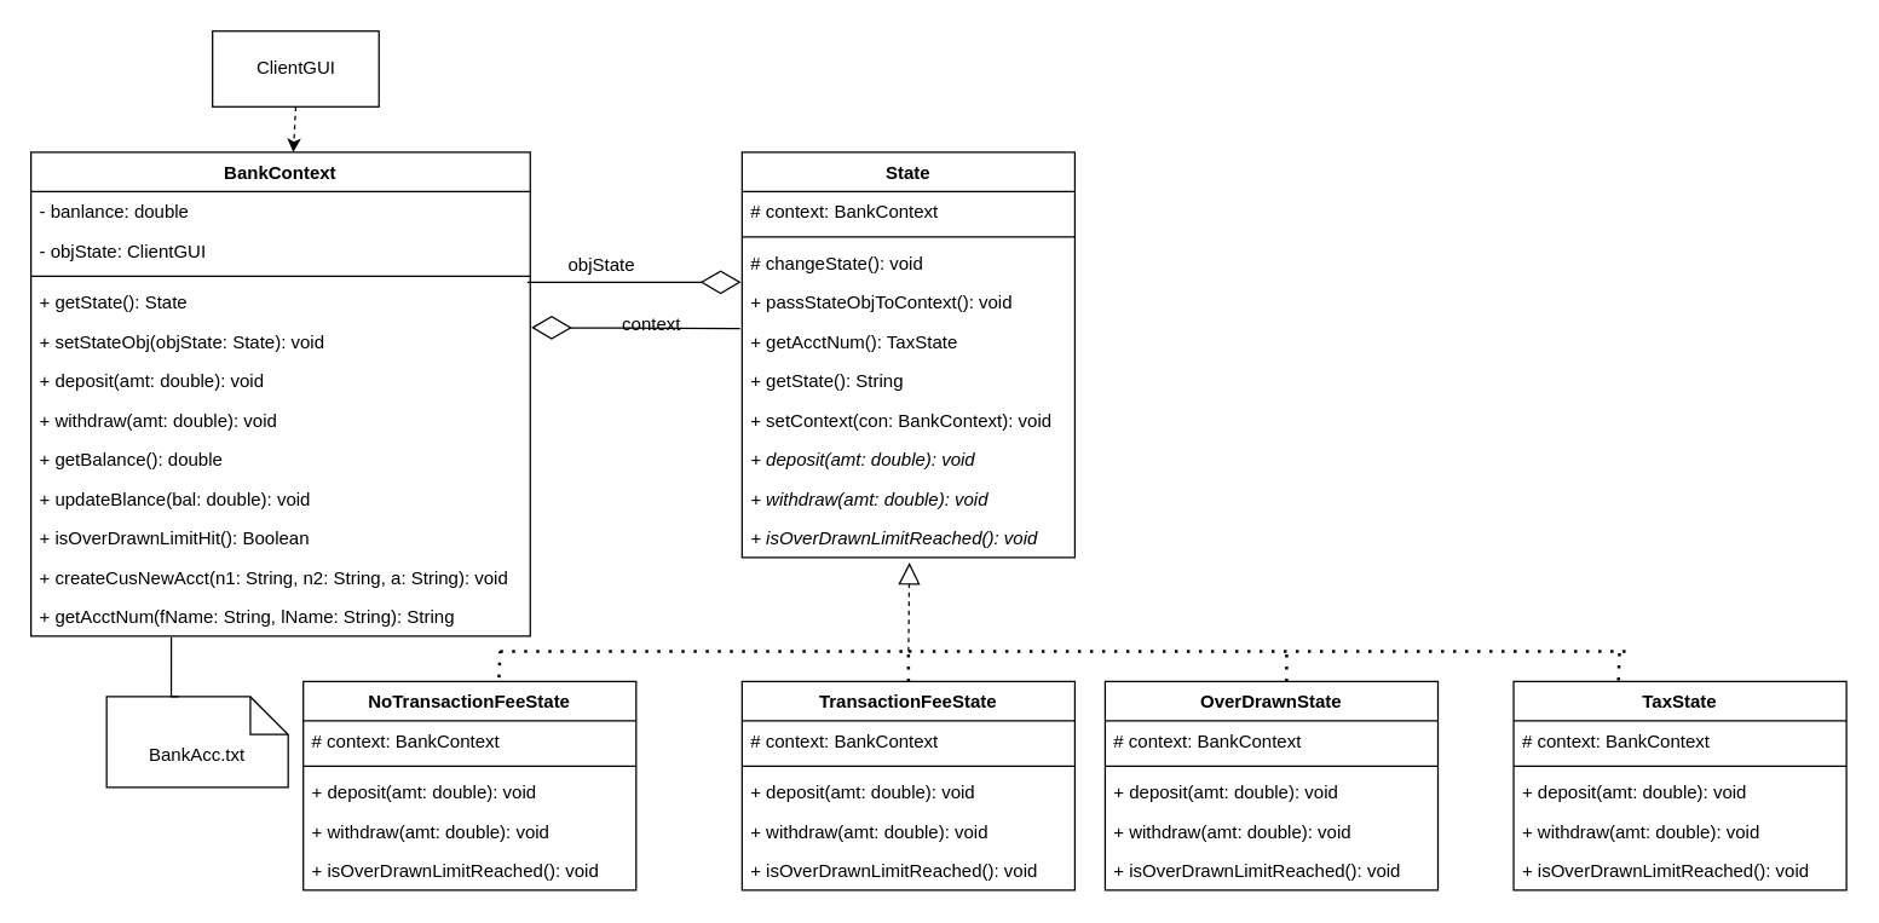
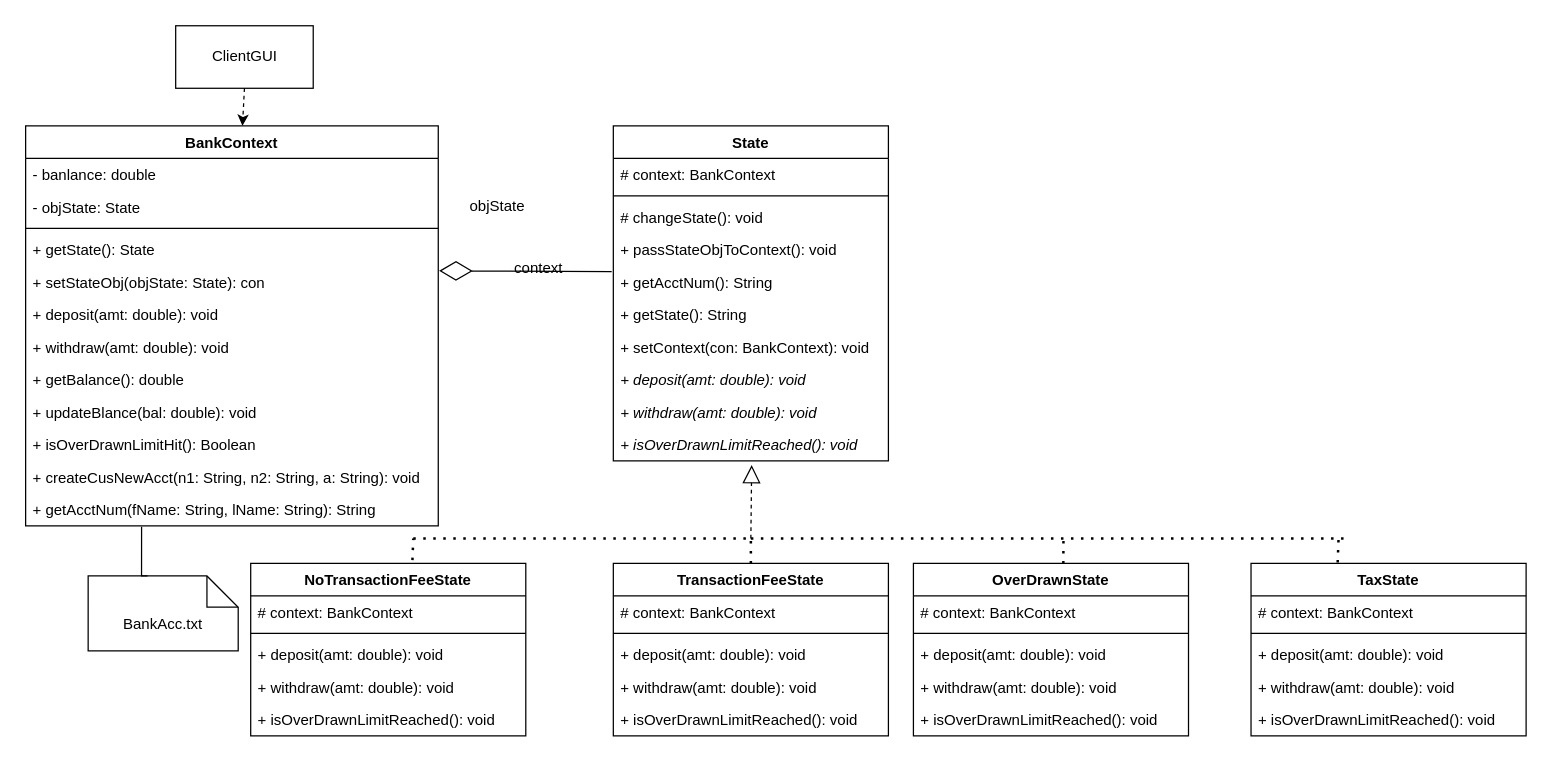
  <mxCell id="0" />
  <mxCell id="1" parent="0" />
  <mxCell id="2" value="ClientGUI" style="html=1;" vertex="1" parent="1"><mxGeometry x="140" y="20" width="110" height="50" as="geometry" /></mxCell>
  <mxCell id="3" value="BankContext" style="swimlane;fontStyle=1;align=center;verticalAlign=top;childLayout=stackLayout;horizontal=1;startSize=26;horizontalStack=0;resizeParent=1;resizeParentMax=0;resizeLast=0;collapsible=1;marginBottom=0;" vertex="1" parent="1"><mxGeometry x="20" y="100" width="330" height="320" as="geometry" /></mxCell>
  <mxCell id="4" value="- banlance: double" style="text;strokeColor=none;fillColor=none;align=left;verticalAlign=top;spacingLeft=4;spacingRight=4;overflow=hidden;rotatable=0;points=[[0,0.5],[1,0.5]];portConstraint=eastwest;" vertex="1" parent="3"><mxGeometry y="26" width="330" height="26" as="geometry" /></mxCell>
- <mxCell id="5" value="- objState: ClientGUI" style="text;strokeColor=none;fillColor=none;align=left;verticalAlign=top;spacingLeft=4;spacingRight=4;overflow=hidden;rotatable=0;points=[[0,0.5],[1,0.5]];portConstraint=eastwest;" vertex="1" parent="3"><mxGeometry y="52" width="330" height="26" as="geometry" /></mxCell>
+ <mxCell id="5" value="- objState: State" style="text;strokeColor=none;fillColor=none;align=left;verticalAlign=top;spacingLeft=4;spacingRight=4;overflow=hidden;rotatable=0;points=[[0,0.5],[1,0.5]];portConstraint=eastwest;" vertex="1" parent="3"><mxGeometry y="52" width="330" height="26" as="geometry" /></mxCell>
  <mxCell id="6" value="" style="line;strokeWidth=1;fillColor=none;align=left;verticalAlign=middle;spacingTop=-1;spacingLeft=3;spacingRight=3;rotatable=0;labelPosition=right;points=[];portConstraint=eastwest;strokeColor=inherit;" vertex="1" parent="3"><mxGeometry y="78" width="330" height="8" as="geometry" /></mxCell>
  <mxCell id="7" value="+ getState(): State" style="text;strokeColor=none;fillColor=none;align=left;verticalAlign=top;spacingLeft=4;spacingRight=4;overflow=hidden;rotatable=0;points=[[0,0.5],[1,0.5]];portConstraint=eastwest;" vertex="1" parent="3"><mxGeometry y="86" width="330" height="26" as="geometry" /></mxCell>
- <mxCell id="8" value="+ setStateObj(objState: State): void" style="text;strokeColor=none;fillColor=none;align=left;verticalAlign=top;spacingLeft=4;spacingRight=4;overflow=hidden;rotatable=0;points=[[0,0.5],[1,0.5]];portConstraint=eastwest;" vertex="1" parent="3"><mxGeometry y="112" width="330" height="26" as="geometry" /></mxCell>
+ <mxCell id="8" value="+ setStateObj(objState: State): con" style="text;strokeColor=none;fillColor=none;align=left;verticalAlign=top;spacingLeft=4;spacingRight=4;overflow=hidden;rotatable=0;points=[[0,0.5],[1,0.5]];portConstraint=eastwest;" vertex="1" parent="3"><mxGeometry y="112" width="330" height="26" as="geometry" /></mxCell>
  <mxCell id="9" value="+ deposit(amt: double): void" style="text;strokeColor=none;fillColor=none;align=left;verticalAlign=top;spacingLeft=4;spacingRight=4;overflow=hidden;rotatable=0;points=[[0,0.5],[1,0.5]];portConstraint=eastwest;" vertex="1" parent="3"><mxGeometry y="138" width="330" height="26" as="geometry" /></mxCell>
  <mxCell id="10" value="+ withdraw(amt: double): void" style="text;strokeColor=none;fillColor=none;align=left;verticalAlign=top;spacingLeft=4;spacingRight=4;overflow=hidden;rotatable=0;points=[[0,0.5],[1,0.5]];portConstraint=eastwest;" vertex="1" parent="3"><mxGeometry y="164" width="330" height="26" as="geometry" /></mxCell>
  <mxCell id="11" value="+ getBalance(): double" style="text;strokeColor=none;fillColor=none;align=left;verticalAlign=top;spacingLeft=4;spacingRight=4;overflow=hidden;rotatable=0;points=[[0,0.5],[1,0.5]];portConstraint=eastwest;" vertex="1" parent="3"><mxGeometry y="190" width="330" height="26" as="geometry" /></mxCell>
  <mxCell id="12" value="+ updateBlance(bal: double): void" style="text;strokeColor=none;fillColor=none;align=left;verticalAlign=top;spacingLeft=4;spacingRight=4;overflow=hidden;rotatable=0;points=[[0,0.5],[1,0.5]];portConstraint=eastwest;" vertex="1" parent="3"><mxGeometry y="216" width="330" height="26" as="geometry" /></mxCell>
  <mxCell id="13" value="+ isOverDrawnLimitHit(): Boolean" style="text;strokeColor=none;fillColor=none;align=left;verticalAlign=top;spacingLeft=4;spacingRight=4;overflow=hidden;rotatable=0;points=[[0,0.5],[1,0.5]];portConstraint=eastwest;" vertex="1" parent="3"><mxGeometry y="242" width="330" height="26" as="geometry" /></mxCell>
  <mxCell id="14" value="+ createCusNewAcct(n1: String, n2: String, a: String): void" style="text;strokeColor=none;fillColor=none;align=left;verticalAlign=top;spacingLeft=4;spacingRight=4;overflow=hidden;rotatable=0;points=[[0,0.5],[1,0.5]];portConstraint=eastwest;" vertex="1" parent="3"><mxGeometry y="268" width="330" height="26" as="geometry" /></mxCell>
  <mxCell id="15" value="+ getAcctNum(fName: String, lName: String): String" style="text;strokeColor=none;fillColor=none;align=left;verticalAlign=top;spacingLeft=4;spacingRight=4;overflow=hidden;rotatable=0;points=[[0,0.5],[1,0.5]];portConstraint=eastwest;" vertex="1" parent="3"><mxGeometry y="294" width="330" height="26" as="geometry" /></mxCell>
  <mxCell id="16" value="State" style="swimlane;fontStyle=1;align=center;verticalAlign=top;childLayout=stackLayout;horizontal=1;startSize=26;horizontalStack=0;resizeParent=1;resizeParentMax=0;resizeLast=0;collapsible=1;marginBottom=0;" vertex="1" parent="1"><mxGeometry x="490" y="100" width="220" height="268" as="geometry" /></mxCell>
  <mxCell id="17" value="# context: BankContext" style="text;strokeColor=none;fillColor=none;align=left;verticalAlign=top;spacingLeft=4;spacingRight=4;overflow=hidden;rotatable=0;points=[[0,0.5],[1,0.5]];portConstraint=eastwest;" vertex="1" parent="16"><mxGeometry y="26" width="220" height="26" as="geometry" /></mxCell>
  <mxCell id="18" value="" style="line;strokeWidth=1;fillColor=none;align=left;verticalAlign=middle;spacingTop=-1;spacingLeft=3;spacingRight=3;rotatable=0;labelPosition=right;points=[];portConstraint=eastwest;strokeColor=inherit;" vertex="1" parent="16"><mxGeometry y="52" width="220" height="8" as="geometry" /></mxCell>
  <mxCell id="19" value="# changeState(): void" style="text;strokeColor=none;fillColor=none;align=left;verticalAlign=top;spacingLeft=4;spacingRight=4;overflow=hidden;rotatable=0;points=[[0,0.5],[1,0.5]];portConstraint=eastwest;" vertex="1" parent="16"><mxGeometry y="60" width="220" height="26" as="geometry" /></mxCell>
  <mxCell id="20" value="+ passStateObjToContext(): void" style="text;strokeColor=none;fillColor=none;align=left;verticalAlign=top;spacingLeft=4;spacingRight=4;overflow=hidden;rotatable=0;points=[[0,0.5],[1,0.5]];portConstraint=eastwest;" vertex="1" parent="16"><mxGeometry y="86" width="220" height="26" as="geometry" /></mxCell>
- <mxCell id="21" value="+ getAcctNum(): TaxState" style="text;strokeColor=none;fillColor=none;align=left;verticalAlign=top;spacingLeft=4;spacingRight=4;overflow=hidden;rotatable=0;points=[[0,0.5],[1,0.5]];portConstraint=eastwest;" vertex="1" parent="16"><mxGeometry y="112" width="220" height="26" as="geometry" /></mxCell>
+ <mxCell id="21" value="+ getAcctNum(): String" style="text;strokeColor=none;fillColor=none;align=left;verticalAlign=top;spacingLeft=4;spacingRight=4;overflow=hidden;rotatable=0;points=[[0,0.5],[1,0.5]];portConstraint=eastwest;" vertex="1" parent="16"><mxGeometry y="112" width="220" height="26" as="geometry" /></mxCell>
  <mxCell id="22" value="+ getState(): String" style="text;strokeColor=none;fillColor=none;align=left;verticalAlign=top;spacingLeft=4;spacingRight=4;overflow=hidden;rotatable=0;points=[[0,0.5],[1,0.5]];portConstraint=eastwest;" vertex="1" parent="16"><mxGeometry y="138" width="220" height="26" as="geometry" /></mxCell>
  <mxCell id="23" value="+ setContext(con: BankContext): void" style="text;strokeColor=none;fillColor=none;align=left;verticalAlign=top;spacingLeft=4;spacingRight=4;overflow=hidden;rotatable=0;points=[[0,0.5],[1,0.5]];portConstraint=eastwest;" vertex="1" parent="16"><mxGeometry y="164" width="220" height="26" as="geometry" /></mxCell>
  <mxCell id="24" value="+ deposit(amt: double): void" style="text;strokeColor=none;fillColor=none;align=left;verticalAlign=top;spacingLeft=4;spacingRight=4;overflow=hidden;rotatable=0;points=[[0,0.5],[1,0.5]];portConstraint=eastwest;fontStyle=2" vertex="1" parent="16"><mxGeometry y="190" width="220" height="26" as="geometry" /></mxCell>
  <mxCell id="25" value="+ withdraw(amt: double): void" style="text;strokeColor=none;fillColor=none;align=left;verticalAlign=top;spacingLeft=4;spacingRight=4;overflow=hidden;rotatable=0;points=[[0,0.5],[1,0.5]];portConstraint=eastwest;fontStyle=2" vertex="1" parent="16"><mxGeometry y="216" width="220" height="26" as="geometry" /></mxCell>
  <mxCell id="26" value="+ isOverDrawnLimitReached(): void" style="text;strokeColor=none;fillColor=none;align=left;verticalAlign=top;spacingLeft=4;spacingRight=4;overflow=hidden;rotatable=0;points=[[0,0.5],[1,0.5]];portConstraint=eastwest;fontStyle=2" vertex="1" parent="16"><mxGeometry y="242" width="220" height="26" as="geometry" /></mxCell>
  <mxCell id="27" value="NoTransactionFeeState" style="swimlane;fontStyle=1;align=center;verticalAlign=top;childLayout=stackLayout;horizontal=1;startSize=26;horizontalStack=0;resizeParent=1;resizeParentMax=0;resizeLast=0;collapsible=1;marginBottom=0;" vertex="1" parent="1"><mxGeometry x="200" y="450" width="220" height="138" as="geometry" /></mxCell>
  <mxCell id="28" value="# context: BankContext" style="text;strokeColor=none;fillColor=none;align=left;verticalAlign=top;spacingLeft=4;spacingRight=4;overflow=hidden;rotatable=0;points=[[0,0.5],[1,0.5]];portConstraint=eastwest;" vertex="1" parent="27"><mxGeometry y="26" width="220" height="26" as="geometry" /></mxCell>
  <mxCell id="29" value="" style="line;strokeWidth=1;fillColor=none;align=left;verticalAlign=middle;spacingTop=-1;spacingLeft=3;spacingRight=3;rotatable=0;labelPosition=right;points=[];portConstraint=eastwest;strokeColor=inherit;" vertex="1" parent="27"><mxGeometry y="52" width="220" height="8" as="geometry" /></mxCell>
  <mxCell id="30" value="+ deposit(amt: double): void" style="text;strokeColor=none;fillColor=none;align=left;verticalAlign=top;spacingLeft=4;spacingRight=4;overflow=hidden;rotatable=0;points=[[0,0.5],[1,0.5]];portConstraint=eastwest;" vertex="1" parent="27"><mxGeometry y="60" width="220" height="26" as="geometry" /></mxCell>
  <mxCell id="31" value="+ withdraw(amt: double): void" style="text;strokeColor=none;fillColor=none;align=left;verticalAlign=top;spacingLeft=4;spacingRight=4;overflow=hidden;rotatable=0;points=[[0,0.5],[1,0.5]];portConstraint=eastwest;" vertex="1" parent="27"><mxGeometry y="86" width="220" height="26" as="geometry" /></mxCell>
  <mxCell id="32" value="+ isOverDrawnLimitReached(): void" style="text;strokeColor=none;fillColor=none;align=left;verticalAlign=top;spacingLeft=4;spacingRight=4;overflow=hidden;rotatable=0;points=[[0,0.5],[1,0.5]];portConstraint=eastwest;" vertex="1" parent="27"><mxGeometry y="112" width="220" height="26" as="geometry" /></mxCell>
  <mxCell id="33" value="TransactionFeeState" style="swimlane;fontStyle=1;align=center;verticalAlign=top;childLayout=stackLayout;horizontal=1;startSize=26;horizontalStack=0;resizeParent=1;resizeParentMax=0;resizeLast=0;collapsible=1;marginBottom=0;" vertex="1" parent="1"><mxGeometry x="490" y="450" width="220" height="138" as="geometry" /></mxCell>
  <mxCell id="34" value="# context: BankContext" style="text;strokeColor=none;fillColor=none;align=left;verticalAlign=top;spacingLeft=4;spacingRight=4;overflow=hidden;rotatable=0;points=[[0,0.5],[1,0.5]];portConstraint=eastwest;" vertex="1" parent="33"><mxGeometry y="26" width="220" height="26" as="geometry" /></mxCell>
  <mxCell id="35" value="" style="line;strokeWidth=1;fillColor=none;align=left;verticalAlign=middle;spacingTop=-1;spacingLeft=3;spacingRight=3;rotatable=0;labelPosition=right;points=[];portConstraint=eastwest;strokeColor=inherit;" vertex="1" parent="33"><mxGeometry y="52" width="220" height="8" as="geometry" /></mxCell>
  <mxCell id="36" value="+ deposit(amt: double): void" style="text;strokeColor=none;fillColor=none;align=left;verticalAlign=top;spacingLeft=4;spacingRight=4;overflow=hidden;rotatable=0;points=[[0,0.5],[1,0.5]];portConstraint=eastwest;" vertex="1" parent="33"><mxGeometry y="60" width="220" height="26" as="geometry" /></mxCell>
  <mxCell id="37" value="+ withdraw(amt: double): void" style="text;strokeColor=none;fillColor=none;align=left;verticalAlign=top;spacingLeft=4;spacingRight=4;overflow=hidden;rotatable=0;points=[[0,0.5],[1,0.5]];portConstraint=eastwest;" vertex="1" parent="33"><mxGeometry y="86" width="220" height="26" as="geometry" /></mxCell>
  <mxCell id="38" value="+ isOverDrawnLimitReached(): void" style="text;strokeColor=none;fillColor=none;align=left;verticalAlign=top;spacingLeft=4;spacingRight=4;overflow=hidden;rotatable=0;points=[[0,0.5],[1,0.5]];portConstraint=eastwest;" vertex="1" parent="33"><mxGeometry y="112" width="220" height="26" as="geometry" /></mxCell>
  <mxCell id="39" value="OverDrawnState" style="swimlane;fontStyle=1;align=center;verticalAlign=top;childLayout=stackLayout;horizontal=1;startSize=26;horizontalStack=0;resizeParent=1;resizeParentMax=0;resizeLast=0;collapsible=1;marginBottom=0;" vertex="1" parent="1"><mxGeometry x="730" y="450" width="220" height="138" as="geometry" /></mxCell>
  <mxCell id="40" value="# context: BankContext" style="text;strokeColor=none;fillColor=none;align=left;verticalAlign=top;spacingLeft=4;spacingRight=4;overflow=hidden;rotatable=0;points=[[0,0.5],[1,0.5]];portConstraint=eastwest;" vertex="1" parent="39"><mxGeometry y="26" width="220" height="26" as="geometry" /></mxCell>
  <mxCell id="41" value="" style="line;strokeWidth=1;fillColor=none;align=left;verticalAlign=middle;spacingTop=-1;spacingLeft=3;spacingRight=3;rotatable=0;labelPosition=right;points=[];portConstraint=eastwest;strokeColor=inherit;" vertex="1" parent="39"><mxGeometry y="52" width="220" height="8" as="geometry" /></mxCell>
  <mxCell id="42" value="+ deposit(amt: double): void" style="text;strokeColor=none;fillColor=none;align=left;verticalAlign=top;spacingLeft=4;spacingRight=4;overflow=hidden;rotatable=0;points=[[0,0.5],[1,0.5]];portConstraint=eastwest;" vertex="1" parent="39"><mxGeometry y="60" width="220" height="26" as="geometry" /></mxCell>
  <mxCell id="43" value="+ withdraw(amt: double): void" style="text;strokeColor=none;fillColor=none;align=left;verticalAlign=top;spacingLeft=4;spacingRight=4;overflow=hidden;rotatable=0;points=[[0,0.5],[1,0.5]];portConstraint=eastwest;" vertex="1" parent="39"><mxGeometry y="86" width="220" height="26" as="geometry" /></mxCell>
  <mxCell id="44" value="+ isOverDrawnLimitReached(): void" style="text;strokeColor=none;fillColor=none;align=left;verticalAlign=top;spacingLeft=4;spacingRight=4;overflow=hidden;rotatable=0;points=[[0,0.5],[1,0.5]];portConstraint=eastwest;" vertex="1" parent="39"><mxGeometry y="112" width="220" height="26" as="geometry" /></mxCell>
  <mxCell id="45" value="TaxState" style="swimlane;fontStyle=1;align=center;verticalAlign=top;childLayout=stackLayout;horizontal=1;startSize=26;horizontalStack=0;resizeParent=1;resizeParentMax=0;resizeLast=0;collapsible=1;marginBottom=0;" vertex="1" parent="1"><mxGeometry x="1000" y="450" width="220" height="138" as="geometry" /></mxCell>
  <mxCell id="46" value="# context: BankContext" style="text;strokeColor=none;fillColor=none;align=left;verticalAlign=top;spacingLeft=4;spacingRight=4;overflow=hidden;rotatable=0;points=[[0,0.5],[1,0.5]];portConstraint=eastwest;" vertex="1" parent="45"><mxGeometry y="26" width="220" height="26" as="geometry" /></mxCell>
  <mxCell id="47" value="" style="line;strokeWidth=1;fillColor=none;align=left;verticalAlign=middle;spacingTop=-1;spacingLeft=3;spacingRight=3;rotatable=0;labelPosition=right;points=[];portConstraint=eastwest;strokeColor=inherit;" vertex="1" parent="45"><mxGeometry y="52" width="220" height="8" as="geometry" /></mxCell>
  <mxCell id="48" value="+ deposit(amt: double): void" style="text;strokeColor=none;fillColor=none;align=left;verticalAlign=top;spacingLeft=4;spacingRight=4;overflow=hidden;rotatable=0;points=[[0,0.5],[1,0.5]];portConstraint=eastwest;" vertex="1" parent="45"><mxGeometry y="60" width="220" height="26" as="geometry" /></mxCell>
  <mxCell id="49" value="+ withdraw(amt: double): void" style="text;strokeColor=none;fillColor=none;align=left;verticalAlign=top;spacingLeft=4;spacingRight=4;overflow=hidden;rotatable=0;points=[[0,0.5],[1,0.5]];portConstraint=eastwest;" vertex="1" parent="45"><mxGeometry y="86" width="220" height="26" as="geometry" /></mxCell>
  <mxCell id="50" value="+ isOverDrawnLimitReached(): void" style="text;strokeColor=none;fillColor=none;align=left;verticalAlign=top;spacingLeft=4;spacingRight=4;overflow=hidden;rotatable=0;points=[[0,0.5],[1,0.5]];portConstraint=eastwest;" vertex="1" parent="45"><mxGeometry y="112" width="220" height="26" as="geometry" /></mxCell>
  <mxCell id="51" value="BankAcc.txt" style="shape=note2;boundedLbl=1;whiteSpace=wrap;html=1;size=25;verticalAlign=top;align=center;" vertex="1" parent="1"><mxGeometry x="70" y="460" width="120" height="60" as="geometry" /></mxCell>
  <mxCell id="52" value="" style="endArrow=classic;html=1;rounded=0;exitX=0.5;exitY=1;exitDx=0;exitDy=0;dashed=1;" edge="1" parent="1" source="2" target="3"><mxGeometry width="50" height="50" relative="1" as="geometry"><mxPoint x="530" y="450" as="sourcePoint" /><mxPoint x="580" y="400" as="targetPoint" /></mxGeometry></mxCell>
- <mxCell id="53" value="" style="endArrow=diamondThin;endFill=0;endSize=24;html=1;rounded=0;exitX=0.994;exitY=0;exitDx=0;exitDy=0;exitPerimeter=0;entryX=-0.003;entryY=0;entryDx=0;entryDy=0;entryPerimeter=0;" edge="1" parent="1" source="7" target="20"><mxGeometry width="160" relative="1" as="geometry"><mxPoint x="480" y="420" as="sourcePoint" /><mxPoint x="480" y="190" as="targetPoint" /></mxGeometry></mxCell>
  <mxCell id="54" value="" style="endArrow=diamondThin;endFill=0;endSize=24;html=1;rounded=0;exitX=-0.006;exitY=0.179;exitDx=0;exitDy=0;exitPerimeter=0;entryX=1.002;entryY=1.154;entryDx=0;entryDy=0;entryPerimeter=0;" edge="1" parent="1" source="21" target="7"><mxGeometry width="160" relative="1" as="geometry"><mxPoint x="358.02" y="196" as="sourcePoint" /><mxPoint x="358" y="220" as="targetPoint" /></mxGeometry></mxCell>
  <mxCell id="55" value="" style="endArrow=block;dashed=1;endFill=0;endSize=12;html=1;rounded=0;entryX=0.503;entryY=1.128;entryDx=0;entryDy=0;entryPerimeter=0;" edge="1" parent="1" target="26"><mxGeometry width="160" relative="1" as="geometry"><mxPoint x="600" y="430" as="sourcePoint" /><mxPoint x="640" y="420" as="targetPoint" /></mxGeometry></mxCell>
  <mxCell id="56" value="" style="endArrow=none;dashed=1;html=1;dashPattern=1 3;strokeWidth=2;rounded=0;" edge="1" parent="1"><mxGeometry width="50" height="50" relative="1" as="geometry"><mxPoint x="330" y="430" as="sourcePoint" /><mxPoint x="600" y="430" as="targetPoint" /></mxGeometry></mxCell>
  <mxCell id="57" value="" style="endArrow=none;dashed=1;html=1;dashPattern=1 3;strokeWidth=2;rounded=0;exitX=0.588;exitY=-0.019;exitDx=0;exitDy=0;exitPerimeter=0;" edge="1" parent="1" source="27"><mxGeometry width="50" height="50" relative="1" as="geometry"><mxPoint x="530" y="450" as="sourcePoint" /><mxPoint x="330" y="430" as="targetPoint" /></mxGeometry></mxCell>
  <mxCell id="58" value="" style="endArrow=none;dashed=1;html=1;dashPattern=1 3;strokeWidth=2;rounded=0;" edge="1" parent="1" source="33"><mxGeometry width="50" height="50" relative="1" as="geometry"><mxPoint x="339.36" y="457.378" as="sourcePoint" /><mxPoint x="600" y="430" as="targetPoint" /></mxGeometry></mxCell>
  <mxCell id="59" value="" style="endArrow=none;dashed=1;html=1;dashPattern=1 3;strokeWidth=2;rounded=0;" edge="1" parent="1"><mxGeometry width="50" height="50" relative="1" as="geometry"><mxPoint x="600" y="430" as="sourcePoint" /><mxPoint x="1080" y="430" as="targetPoint" /></mxGeometry></mxCell>
  <mxCell id="60" value="" style="endArrow=none;dashed=1;html=1;dashPattern=1 3;strokeWidth=2;rounded=0;exitX=0.545;exitY=0;exitDx=0;exitDy=0;exitPerimeter=0;" edge="1" parent="1" source="39"><mxGeometry width="50" height="50" relative="1" as="geometry"><mxPoint x="339.36" y="457.378" as="sourcePoint" /><mxPoint x="850" y="430" as="targetPoint" /></mxGeometry></mxCell>
  <mxCell id="61" value="" style="endArrow=none;dashed=1;html=1;dashPattern=1 3;strokeWidth=2;rounded=0;exitX=0.315;exitY=-0.005;exitDx=0;exitDy=0;exitPerimeter=0;" edge="1" parent="1" source="45"><mxGeometry width="50" height="50" relative="1" as="geometry"><mxPoint x="859.9" y="460" as="sourcePoint" /><mxPoint x="1070" y="430" as="targetPoint" /></mxGeometry></mxCell>
  <mxCell id="62" value="" style="endArrow=none;html=1;rounded=0;entryX=0.281;entryY=1.026;entryDx=0;entryDy=0;entryPerimeter=0;exitX=0;exitY=0;exitDx=47.5;exitDy=0;exitPerimeter=0;edgeStyle=orthogonalEdgeStyle;" edge="1" parent="1" source="51" target="15"><mxGeometry width="50" height="50" relative="1" as="geometry"><mxPoint x="113" y="450" as="sourcePoint" /><mxPoint x="580" y="400" as="targetPoint" /><Array as="points"><mxPoint x="113" y="460" /></Array></mxGeometry></mxCell>
- <mxCell id="63" value="objState" style="text;html=1;align=center;verticalAlign=middle;resizable=0;points=[];autosize=1;strokeColor=none;fillColor=none;" vertex="1" parent="1"><mxGeometry x="366" y="162" width="62" height="26" as="geometry" /></mxCell>
+ <mxCell id="63" value="objState" style="text;html=1;align=center;verticalAlign=middle;resizable=0;points=[];autosize=1;strokeColor=none;fillColor=none;" vertex="1" parent="1"><mxGeometry x="366" y="152" width="62" height="26" as="geometry" /></mxCell>
  <mxCell id="64" value="context" style="text;html=1;align=center;verticalAlign=middle;resizable=0;points=[];autosize=1;strokeColor=none;fillColor=none;" vertex="1" parent="1"><mxGeometry x="401" y="201" width="57" height="26" as="geometry" /></mxCell>
